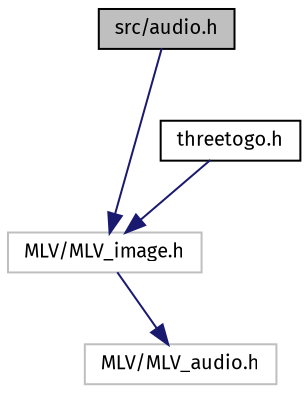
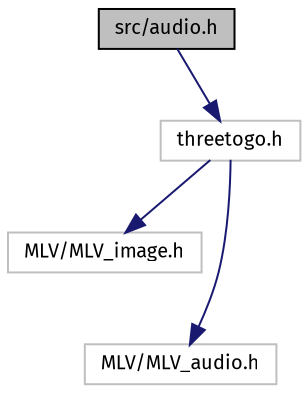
  digraph {
    fontname="Fira Sans"
    node [color=black fillcolor=white fontname="Fira Sans" fontsize=10 shape=record style=filled]
    edge [color=midnightblue fontname="Fira Sans" fontsize=10 labelfontname=Helvetica labelfontsize=10 style=solid]
    n1 [fillcolor=grey75 fontcolor=black height=0.2 label="src/audio.h" width=0.4]
-   n2 [height=0.2 label="threetogo.h" width=0.4]
+   n2 [color=grey75 height=0.2 label="threetogo.h" width=0.4]
    n3 [color=grey75 height=0.2 label="MLV/MLV_image.h" width=0.4]
    n4 [color=grey75 height=0.2 label="MLV/MLV_audio.h" width=0.4]
-   n1 -> n3
+   n1 -> n2
    n2 -> n3
-   n3 -> n4
+   n2 -> n4
  }
